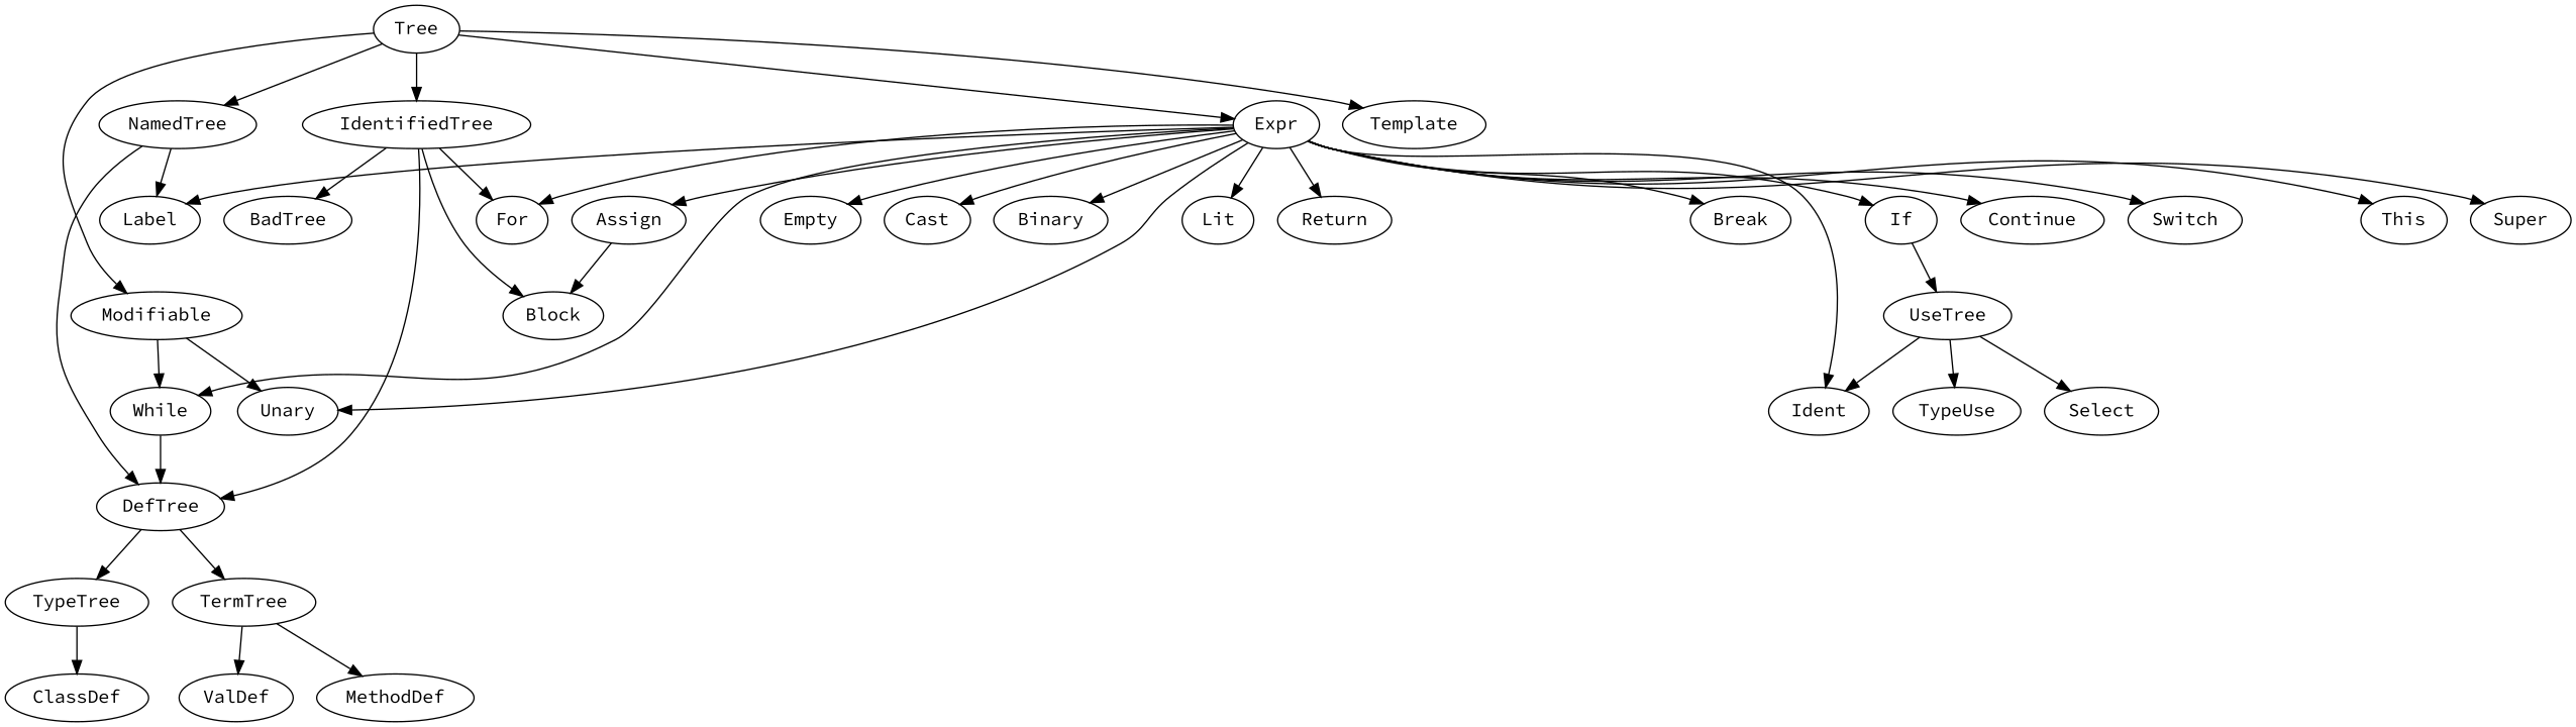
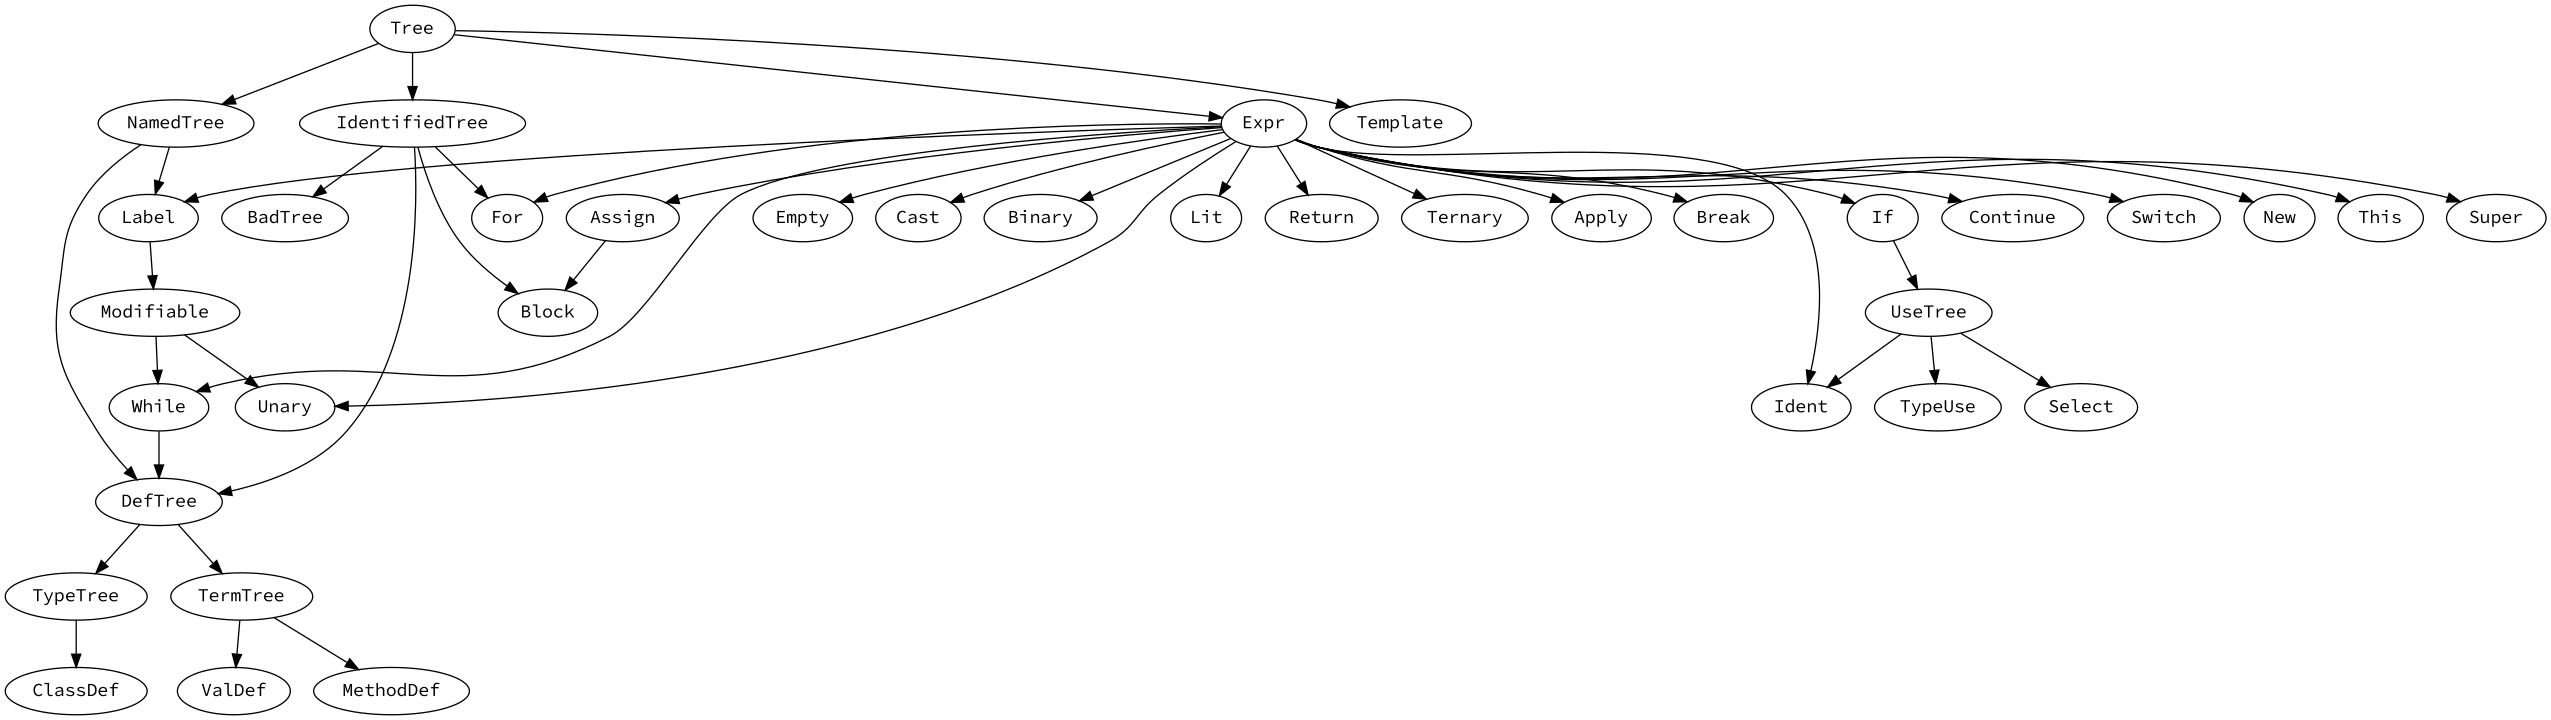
  strict digraph {
    fontname="Source Code Pro"
    node [fontname="Source Code Pro"]
    edge [fontname="Source Code Pro"]
    Tree
    IdentifiedTree
    NamedTree
    Modifiable
    Expr
    Template
    DefTree
    BadTree
    Block
    For
    Label
    While
    Unary
    Empty
    Ident
    Cast
    Binary
    Lit
    Return
    Assign
    If
+   Ternary
+   Apply
    Break
    Continue
    Switch
+   New
    This
    Super
    UseTree
    TypeUse
    Select
    TypeTree
    TermTree
    ClassDef
    MethodDef
    ValDef
    Tree -> IdentifiedTree
    Tree -> NamedTree
-   Tree -> Modifiable
+   Label -> Modifiable
    Tree -> Expr
    Tree -> Template
    IdentifiedTree -> DefTree
    IdentifiedTree -> BadTree
    IdentifiedTree -> Block
    IdentifiedTree -> For
    NamedTree -> DefTree
    NamedTree -> Label
    Modifiable -> While
    Modifiable -> Unary
    Expr -> For
    Expr -> Label
    Expr -> While
    Expr -> Unary
    Expr -> Empty
    Expr -> Ident
    Expr -> Cast
    Expr -> Binary
    Expr -> Lit
    Expr -> Return
    Expr -> Assign
    Expr -> If
+   Expr -> Ternary
+   Expr -> Apply
    Expr -> Break
    Expr -> Continue
    Expr -> Switch
+   Expr -> New
    Expr -> This
    Expr -> Super
    DefTree -> TypeTree
    DefTree -> TermTree
    While -> DefTree
    Assign -> Block
    If -> UseTree
    UseTree -> Ident
    UseTree -> TypeUse
    UseTree -> Select
    TypeTree -> ClassDef
    TermTree -> MethodDef
    TermTree -> ValDef
  }
